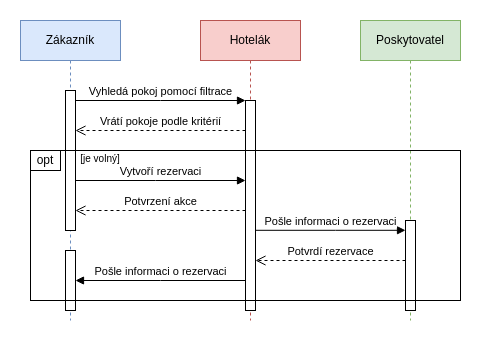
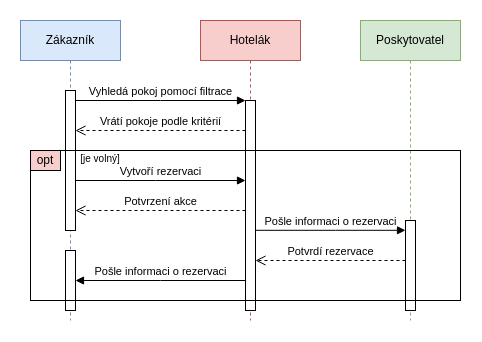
  <mxCell id="0" />
  <mxCell id="1" parent="0" />
  <mxCell id="2" value="Zákazník" style="shape=umlLifeline;perimeter=lifelinePerimeter;whiteSpace=wrap;html=1;container=0;dropTarget=0;collapsible=0;recursiveResize=0;outlineConnect=0;portConstraint=eastwest;newEdgeStyle={&quot;edgeStyle&quot;:&quot;elbowEdgeStyle&quot;,&quot;elbow&quot;:&quot;vertical&quot;,&quot;curved&quot;:0,&quot;rounded&quot;:0};fillColor=#dae8fc;strokeColor=#6c8ebf;" vertex="1" parent="1"><mxGeometry x="20" y="20" width="100" height="300" as="geometry" /></mxCell>
  <mxCell id="3" value="&lt;span style=&quot;color: rgba(0, 0, 0, 0); font-family: monospace; font-size: 0px; text-align: start;&quot;&gt;%3CmxGraphModel%3E%3Croot%3E%3CmxCell%20id%3D%220%22%2F%3E%3CmxCell%20id%3D%221%22%20parent%3D%220%22%2F%3E%3CmxCell%20id%3D%222%22%20value%3D%22Vytvo%C5%99%C3%AD%20rezervaci%22%20style%3D%22html%3D1%3BverticalAlign%3Dbottom%3BendArrow%3Dblock%3BedgeStyle%3DelbowEdgeStyle%3Belbow%3Dvertical%3Bcurved%3D0%3Brounded%3D0%3B%22%20edge%3D%221%22%20parent%3D%221%22%3E%3CmxGeometry%20relative%3D%221%22%20as%3D%22geometry%22%3E%3CmxPoint%20x%3D%2295%22%20y%3D%22200%22%20as%3D%22sourcePoint%22%2F%3E%3CArray%20as%3D%22points%22%3E%3CmxPoint%20x%3D%22170%22%20y%3D%22200%22%2F%3E%3C%2FArray%3E%3CmxPoint%20x%3D%22265%22%20y%3D%22200%22%20as%3D%22targetPoint%22%2F%3E%3C%2FmxGeometry%3E%3C%2FmxCell%3E%3C%2Froot%3E%3C%2FmxGraphModel%3E&lt;/span&gt;" style="html=1;points=[];perimeter=orthogonalPerimeter;outlineConnect=0;targetShapes=umlLifeline;portConstraint=eastwest;newEdgeStyle={&quot;edgeStyle&quot;:&quot;elbowEdgeStyle&quot;,&quot;elbow&quot;:&quot;vertical&quot;,&quot;curved&quot;:0,&quot;rounded&quot;:0};" vertex="1" parent="2"><mxGeometry x="45" y="70" width="10" height="140" as="geometry" /></mxCell>
  <mxCell id="4" value="&lt;span style=&quot;color: rgba(0, 0, 0, 0); font-family: monospace; font-size: 0px; text-align: start;&quot;&gt;%3CmxGraphModel%3E%3Croot%3E%3CmxCell%20id%3D%220%22%2F%3E%3CmxCell%20id%3D%221%22%20parent%3D%220%22%2F%3E%3CmxCell%20id%3D%222%22%20value%3D%22Vytvo%C5%99%C3%AD%20rezervaci%22%20style%3D%22html%3D1%3BverticalAlign%3Dbottom%3BendArrow%3Dblock%3BedgeStyle%3DelbowEdgeStyle%3Belbow%3Dvertical%3Bcurved%3D0%3Brounded%3D0%3B%22%20edge%3D%221%22%20parent%3D%221%22%3E%3CmxGeometry%20relative%3D%221%22%20as%3D%22geometry%22%3E%3CmxPoint%20x%3D%2295%22%20y%3D%22200%22%20as%3D%22sourcePoint%22%2F%3E%3CArray%20as%3D%22points%22%3E%3CmxPoint%20x%3D%22170%22%20y%3D%22200%22%2F%3E%3C%2FArray%3E%3CmxPoint%20x%3D%22265%22%20y%3D%22200%22%20as%3D%22targetPoint%22%2F%3E%3C%2FmxGeometry%3E%3C%2FmxCell%3E%3C%2Froot%3E%3C%2FmxGraphModel%3E&lt;/span&gt;" style="html=1;points=[];perimeter=orthogonalPerimeter;outlineConnect=0;targetShapes=umlLifeline;portConstraint=eastwest;newEdgeStyle={&quot;edgeStyle&quot;:&quot;elbowEdgeStyle&quot;,&quot;elbow&quot;:&quot;vertical&quot;,&quot;curved&quot;:0,&quot;rounded&quot;:0};" vertex="1" parent="2"><mxGeometry x="45" y="230" width="10" height="60" as="geometry" /></mxCell>
  <mxCell id="5" value="Hotelák" style="shape=umlLifeline;perimeter=lifelinePerimeter;whiteSpace=wrap;html=1;container=0;dropTarget=0;collapsible=0;recursiveResize=0;outlineConnect=0;portConstraint=eastwest;newEdgeStyle={&quot;edgeStyle&quot;:&quot;elbowEdgeStyle&quot;,&quot;elbow&quot;:&quot;vertical&quot;,&quot;curved&quot;:0,&quot;rounded&quot;:0};fillColor=#f8cecc;strokeColor=#b85450;" vertex="1" parent="1"><mxGeometry x="200" y="20" width="100" height="300" as="geometry" /></mxCell>
  <mxCell id="6" value="" style="html=1;points=[];perimeter=orthogonalPerimeter;outlineConnect=0;targetShapes=umlLifeline;portConstraint=eastwest;newEdgeStyle={&quot;edgeStyle&quot;:&quot;elbowEdgeStyle&quot;,&quot;elbow&quot;:&quot;vertical&quot;,&quot;curved&quot;:0,&quot;rounded&quot;:0};" vertex="1" parent="5"><mxGeometry x="45" y="80" width="10" height="210" as="geometry" /></mxCell>
  <mxCell id="7" value="Vyhledá pokoj pomocí filtrace" style="html=1;verticalAlign=bottom;endArrow=block;edgeStyle=elbowEdgeStyle;elbow=vertical;curved=0;rounded=0;" edge="1" parent="1" source="3" target="6"><mxGeometry relative="1" as="geometry"><mxPoint x="175" y="110" as="sourcePoint" /><Array as="points"><mxPoint x="160" y="100" /></Array></mxGeometry></mxCell>
  <mxCell id="8" value="Vrátí pokoje podle kritérií" style="html=1;verticalAlign=bottom;endArrow=open;dashed=1;endSize=8;edgeStyle=elbowEdgeStyle;elbow=horizontal;curved=0;rounded=0;" edge="1" parent="1"><mxGeometry relative="1" as="geometry"><mxPoint x="75" y="130" as="targetPoint" /><Array as="points"><mxPoint x="170" y="130" /></Array><mxPoint x="245" y="130" as="sourcePoint" /></mxGeometry></mxCell>
  <mxCell id="9" value="Poskytovatel" style="shape=umlLifeline;perimeter=lifelinePerimeter;whiteSpace=wrap;html=1;container=0;dropTarget=0;collapsible=0;recursiveResize=0;outlineConnect=0;portConstraint=eastwest;newEdgeStyle={&quot;edgeStyle&quot;:&quot;elbowEdgeStyle&quot;,&quot;elbow&quot;:&quot;vertical&quot;,&quot;curved&quot;:0,&quot;rounded&quot;:0};fillColor=#d5e8d4;strokeColor=#82b366;" vertex="1" parent="1"><mxGeometry x="360" y="20" width="100" height="300" as="geometry" /></mxCell>
  <mxCell id="10" value="" style="html=1;points=[];perimeter=orthogonalPerimeter;outlineConnect=0;targetShapes=umlLifeline;portConstraint=eastwest;newEdgeStyle={&quot;edgeStyle&quot;:&quot;elbowEdgeStyle&quot;,&quot;elbow&quot;:&quot;vertical&quot;,&quot;curved&quot;:0,&quot;rounded&quot;:0};" vertex="1" parent="9"><mxGeometry x="45" y="200" width="10" height="90" as="geometry" /></mxCell>
  <mxCell id="11" value="Pošle informaci o rezervaci" style="html=1;verticalAlign=bottom;endArrow=block;edgeStyle=elbowEdgeStyle;elbow=vertical;curved=0;rounded=0;" edge="1" parent="1" source="6" target="10"><mxGeometry relative="1" as="geometry"><mxPoint x="260" y="229.8" as="sourcePoint" /><Array as="points"><mxPoint x="335" y="229.8" /></Array><mxPoint x="400" y="230" as="targetPoint" /></mxGeometry></mxCell>
  <mxCell id="12" value="Potvrdí rezervace" style="html=1;verticalAlign=bottom;endArrow=open;dashed=1;endSize=8;edgeStyle=elbowEdgeStyle;elbow=horizontal;curved=0;rounded=0;" edge="1" parent="1"><mxGeometry relative="1" as="geometry"><mxPoint x="255" y="260" as="targetPoint" /><Array as="points"><mxPoint x="335" y="260" /></Array><mxPoint x="405" y="260" as="sourcePoint" /></mxGeometry></mxCell>
  <mxCell id="13" value="Pošle informaci o rezervaci" style="html=1;verticalAlign=bottom;endArrow=block;edgeStyle=elbowEdgeStyle;elbow=vertical;curved=0;rounded=0;" edge="1" parent="1" source="6"><mxGeometry relative="1" as="geometry"><mxPoint x="240" y="280" as="sourcePoint" /><Array as="points" /><mxPoint x="75" y="280" as="targetPoint" /></mxGeometry></mxCell>
  <mxCell id="14" value="" style="rounded=0;whiteSpace=wrap;html=1;fillColor=none;" vertex="1" parent="1"><mxGeometry x="30" y="150" width="430" height="150" as="geometry" /></mxCell>
  <mxCell id="15" value="Vytvoří rezervaci" style="html=1;verticalAlign=bottom;endArrow=block;edgeStyle=elbowEdgeStyle;elbow=vertical;curved=0;rounded=0;" edge="1" parent="1"><mxGeometry relative="1" as="geometry"><mxPoint x="75" y="180" as="sourcePoint" /><Array as="points"><mxPoint x="155" y="180" /></Array><mxPoint x="245" y="180" as="targetPoint" /></mxGeometry></mxCell>
  <mxCell id="16" value="Potvrzení akce" style="html=1;verticalAlign=bottom;endArrow=open;dashed=1;endSize=8;edgeStyle=elbowEdgeStyle;elbow=horizontal;curved=0;rounded=0;" edge="1" parent="1"><mxGeometry relative="1" as="geometry"><mxPoint x="75" y="210" as="targetPoint" /><Array as="points"><mxPoint x="155" y="210" /></Array><mxPoint x="245" y="210" as="sourcePoint" /></mxGeometry></mxCell>
- <mxCell id="17" value="opt" style="rounded=0;whiteSpace=wrap;html=1;" vertex="1" parent="1"><mxGeometry x="30" y="150" width="30" height="20" as="geometry" /></mxCell>
+ <mxCell id="17" value="opt" style="rounded=0;whiteSpace=wrap;html=1;fillColor=#f8cecc;" vertex="1" parent="1"><mxGeometry x="30" y="150" width="30" height="20" as="geometry" /></mxCell>
  <mxCell id="18" value="[je volný]" style="text;html=1;align=center;verticalAlign=middle;whiteSpace=wrap;rounded=0;fontSize=10;" vertex="1" parent="1"><mxGeometry x="70" y="145" width="60" height="25" as="geometry" /></mxCell>
